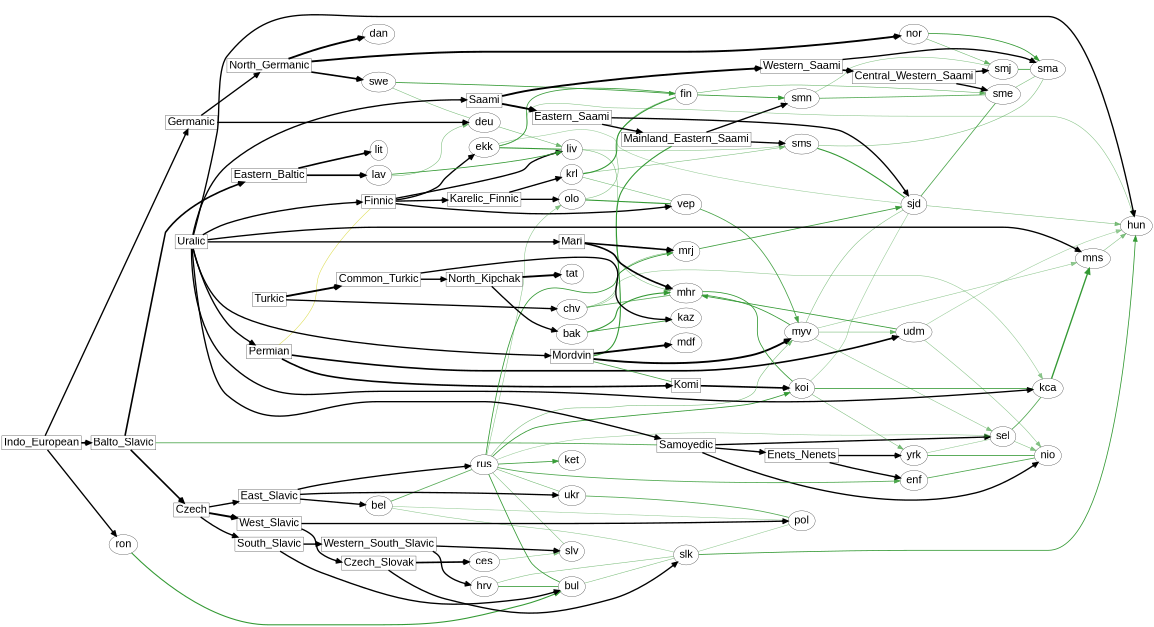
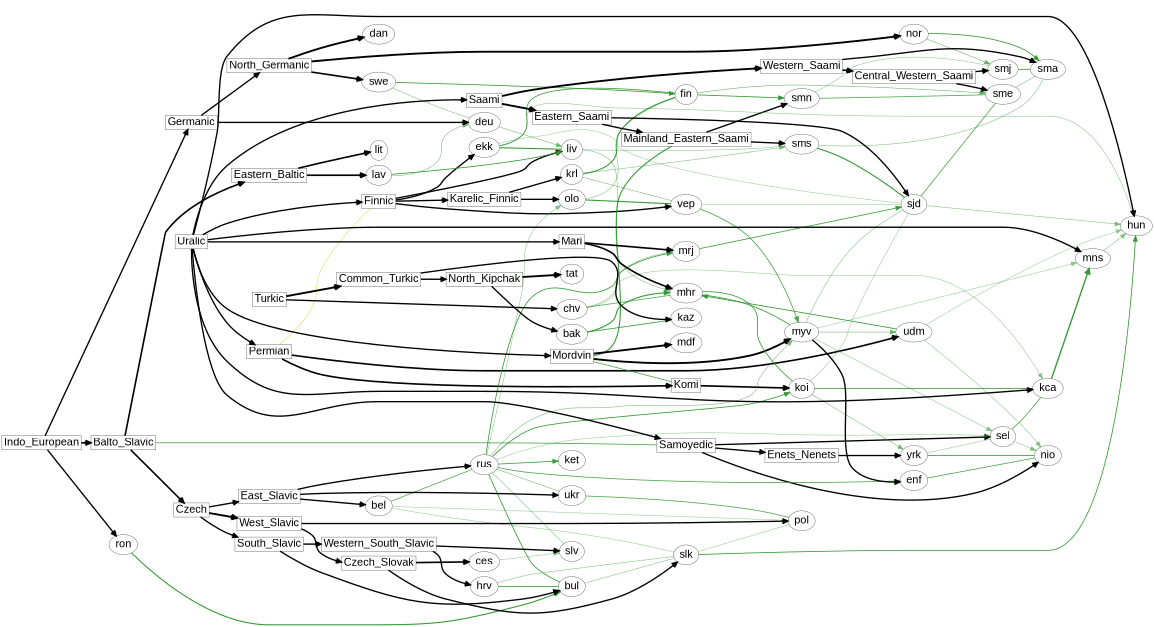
  digraph {
    rankdir=LR
    splines=true
    node [fontcolor=black fontname=Arial fontsize=40]
    edge [arrowsize=2 color="#000000ff" penwidth=5]
    Finnic [height=0.05 shape=box width=0.1]
    Permian [height=0.05 shape=box width=0.1]
    Balto_Slavic [height=0.05 shape=box width=0.1]
    Samoyedic [height=0.05 shape=box width=0.1]
    Komi [height=0.05 shape=box width=0.1]
    Mainland_Eastern_Saami [height=0.05 shape=box width=0.1]
    Mordvin [height=0.05 shape=box width=0.1]
    bak [height=0.05 width=0.1]
    kaz [height=0.05 width=0.1]
    bel [height=0.05 width=0.1]
    pol [height=0.05 width=0.1]
    rus [height=0.05 width=0.1]
    slk [height=0.05 width=0.1]
    bul [height=0.05 width=0.1]
    chv [height=0.05 width=0.1]
    mhr [height=0.05 width=0.1]
    mrj [height=0.05 width=0.1]
    deu [height=0.05 width=0.1]
    ekk [height=0.05 width=0.1]
    fin [height=0.05 width=0.1]
    liv [height=0.05 width=0.1]
    sjd [height=0.05 width=0.1]
    enf [height=0.05 width=0.1]
    nio [height=0.05 width=0.1]
    hrv [height=0.05 width=0.1]
    kca [height=0.05 width=0.1]
    koi [height=0.05 width=0.1]
    krl [height=0.05 width=0.1]
    vep [height=0.05 width=0.1]
    sms [height=0.05 width=0.1]
    myv [height=0.05 width=0.1]
    olo [height=0.05 width=0.1]
    slv [height=0.05 width=0.1]
    ukr [height=0.05 width=0.1]
    sel [height=0.05 width=0.1]
    sme [height=0.05 width=0.1]
    sma [height=0.05 width=0.1]
    smj [height=0.05 width=0.1]
    smn [height=0.05 width=0.1]
    swe [height=0.05 width=0.1]
    yrk [height=0.05 width=0.1]
    ces [height=0.05 width=0.1]
    hun [height=0.05 width=0.1]
    mns [height=0.05 width=0.1]
    ket [height=0.05 width=0.1]
    lav [height=0.05 width=0.1]
    udm [height=0.05 width=0.1]
    nor [height=0.05 width=0.1]
    ron [height=0.05 width=0.1]
    Eastern_Baltic [height=0.05 shape=box width=0.1]
    n51 [height=0.05 label=Czech shape=box width=0.1]
    Central_Western_Saami [height=0.05 shape=box width=0.1]
    Common_Turkic [height=0.05 shape=box width=0.1]
    North_Kipchak [height=0.05 shape=box width=0.1]
    Czech_Slovak [height=0.05 shape=box width=0.1]
    East_Slavic [height=0.05 shape=box width=0.1]
    lit [height=0.05 width=0.1]
    Eastern_Saami [height=0.05 shape=box width=0.1]
    Enets_Nenets [height=0.05 shape=box width=0.1]
    Karelic_Finnic [height=0.05 shape=box width=0.1]
    Germanic [height=0.05 shape=box width=0.1]
    North_Germanic [height=0.05 shape=box width=0.1]
    Indo_European [height=0.05 shape=box width=0.1]
    Mari [height=0.05 shape=box width=0.1]
    mdf [height=0.05 width=0.1]
    dan [height=0.05 width=0.1]
    tat [height=0.05 width=0.1]
    Saami [height=0.05 shape=box width=0.1]
    Western_Saami [height=0.05 shape=box width=0.1]
    South_Slavic [height=0.05 shape=box width=0.1]
    West_Slavic [height=0.05 shape=box width=0.1]
    Western_South_Slavic [height=0.05 shape=box width=0.1]
    Turkic [height=0.05 shape=box width=0.1]
    Uralic [height=0.05 shape=box width=0.1]
    subgraph sub_1 {
      Finnic
      Permian
    }
    subgraph sub_2 {
      Balto_Slavic
      Samoyedic
      Komi
      Mainland_Eastern_Saami
      Mordvin
      bak
      kaz
      bel
      pol
      rus
      slk
      bul
      chv
      mhr
      mrj
      deu
      ekk
      fin
      liv
      sjd
      enf
      nio
      hrv
      kca
      koi
      krl
      vep
      sms
      myv
      olo
      slv
      ukr
      sel
      sme
      sma
      smj
      smn
      swe
      yrk
    }
    subgraph sub_3 {
      bak
      rus
      slk
      bul
      chv
      mhr
      mrj
      deu
      ekk
      fin
      liv
      sjd
      enf
      nio
      kca
      koi
      krl
      vep
      sms
      myv
      olo
      slv
      sel
      sme
      sma
      smj
      smn
      swe
      yrk
      ces
      hun
      mns
      ket
      lav
      udm
      nor
      ron
    }
    subgraph sub_4 {
      Finnic
      Permian
      Balto_Slavic
      Samoyedic
      Komi
      Mainland_Eastern_Saami
      Mordvin
      bak
      kaz
      bel
      pol
      rus
      slk
      bul
      chv
      mhr
      mrj
      deu
      ekk
      fin
      liv
      sjd
      enf
      nio
      hrv
      kca
      koi
      krl
      vep
      sms
      myv
      olo
      slv
      ukr
      sel
      sme
      sma
      smj
      smn
      swe
      yrk
      ces
      hun
      mns
      lav
      udm
      nor
      ron
      Eastern_Baltic
      n51
      Central_Western_Saami
      Common_Turkic
      North_Kipchak
      Czech_Slovak
      East_Slavic
      lit
      Eastern_Saami
      Enets_Nenets
      Karelic_Finnic
      Germanic
      North_Germanic
      Indo_European
      Mari
      mdf
      dan
      tat
      Saami
      Western_Saami
      South_Slavic
      West_Slavic
      Western_South_Slavic
      Turkic
      Uralic
    }
    Finnic -> ekk [arrowhead=vee]
    Finnic -> liv [arrowhead=vee]
    Finnic -> vep [arrowhead=vee]
    Finnic -> Karelic_Finnic [arrowhead=vee]
    Permian -> Finnic [color="#cccc00b1" dir=none penwidth=2 arrowsize=""]
    Permian -> Komi [arrowhead=vee penwidth=6]
    Permian -> udm [arrowhead=vee penwidth=6]
    Balto_Slavic -> Samoyedic [color="#339933e7" dir=none penwidth=3 arrowsize=""]
    Balto_Slavic -> Eastern_Baltic [arrowhead=vee penwidth=6]
    Balto_Slavic -> n51 [arrowhead=vee penwidth=6]
    Samoyedic -> nio [arrowhead=vee]
    Samoyedic -> sel [arrowhead=vee]
    Samoyedic -> Enets_Nenets [arrowhead=vee]
    Komi -> koi [arrowhead=vee penwidth=6]
    Mainland_Eastern_Saami -> sms [arrowhead=vee]
    Mainland_Eastern_Saami -> smn [arrowhead=vee]
    Mordvin -> Komi [color="#339933db" dir=none penwidth=3 arrowsize=""]
    Mordvin -> Mainland_Eastern_Saami [color="#339933ff" dir=none penwidth=4 arrowsize=""]
    Mordvin -> myv [arrowhead=vee penwidth=7]
    Mordvin -> mdf [arrowhead=vee penwidth=7]
    bak -> kaz [color="#339933ff" dir=none penwidth=3 arrowsize=""]
    bak -> mhr [color="#339933ff" penwidth=4]
    bel -> pol [color="#33993385" dir=none penwidth=2 arrowsize=""]
    bel -> rus [color="#339933d1" dir=none penwidth=3 arrowsize=""]
    bel -> slk [color="#3399338e" dir=none penwidth=2 arrowsize=""]
    rus -> bul [color="#339933ff" dir=none penwidth=3 arrowsize=""]
    rus -> mrj [color="#339933ff" penwidth=3]
    rus -> enf [color="#339933dd" penwidth=3]
    rus -> koi [color="#339933ff" penwidth=3]
    rus -> myv [color="#339933b0" penwidth=2]
    rus -> olo [color="#33993395" penwidth=2]
    rus -> slv [color="#339933a2" dir=none penwidth=2 arrowsize=""]
    rus -> ukr [color="#339933b9" dir=none penwidth=2 arrowsize=""]
    rus -> sel [color="#33993384" penwidth=2]
    rus -> ket [color="#339933f6" penwidth=3]
    slk -> pol [color="#3399338a" dir=none penwidth=2 arrowsize=""]
    slk -> hun [color="#339933ff" penwidth=3]
    bul -> slk [color="#339933a3" dir=none penwidth=2 arrowsize=""]
    chv -> mhr [color="#339933cc" dir=none penwidth=3 arrowsize=""]
    chv -> mrj [color="#339933ae" dir=none penwidth=2 arrowsize=""]
    chv -> kca [color="#3399338b" penwidth=2]
    mhr -> koi [color="#339933ff" dir=none penwidth=3 arrowsize=""]
    mhr -> myv [color="#339933ff" dir=none penwidth=3 arrowsize=""]
    mrj -> sjd [color="#339933f4" penwidth=3]
    deu -> liv [color="#339933b3" penwidth=2]
    ekk -> fin [color="#339933f5" dir=none penwidth=3 arrowsize=""]
    ekk -> liv [color="#339933ff" dir=none penwidth=4 arrowsize=""]
    ekk -> sjd [color="#33993382" dir=none penwidth=2 arrowsize=""]
    ekk -> hun [color="#33993398" penwidth=2]
    fin -> sme [color="#339933c9" penwidth=2]
    fin -> smn [color="#339933ff" penwidth=3]
    liv -> mhr [color="#339933aa" penwidth=2]
    liv -> sms [color="#33993397" dir=none penwidth=2 arrowsize=""]
    sjd -> sme [color="#339933de" dir=none penwidth=3 arrowsize=""]
    sjd -> hun [color="#339933a1" penwidth=2]
    enf -> nio [color="#339933dd" dir=none penwidth=3 arrowsize=""]
    hrv -> slk [color="#339933a4" dir=none penwidth=2 arrowsize=""]
    hrv -> bul [color="#339933ff" dir=none penwidth=3 arrowsize=""]
    kca -> mns [color="#339933ff"]
    koi -> sjd [color="#33993387" dir=none penwidth=2 arrowsize=""]
    koi -> kca [color="#339933ff" dir=none penwidth=3 arrowsize=""]
    koi -> yrk [color="#339933aa" penwidth=2]
    krl -> fin [color="#339933ff" dir=none penwidth=4 arrowsize=""]
    krl -> vep [color="#339933b7" dir=none penwidth=2 arrowsize=""]
    krl -> sms [color="#339933a6" penwidth=2]
+   vep -> sjd [color="#3399338f" dir=none penwidth=2 arrowsize=""]
    vep -> myv [color="#339933e6" penwidth=3]
    sms -> sjd [color="#339933ff" dir=none penwidth=4 arrowsize=""]
    sms -> sma [color="#339933a8" dir=none penwidth=2 arrowsize=""]
    myv -> sjd [color="#339933a1" dir=none penwidth=2 arrowsize=""]
    myv -> sel [color="#33993395" penwidth=2]
    myv -> mns [color="#3399338c" penwidth=2]
    myv -> udm [color="#339933b9" penwidth=2]
    olo -> fin [color="#339933a1" dir=none penwidth=2 arrowsize=""]
    olo -> vep [color="#339933ff" dir=none penwidth=4 arrowsize=""]
    ukr -> pol [color="#339933d8" dir=none penwidth=3 arrowsize=""]
    sel -> nio [color="#33993399" penwidth=2]
    sel -> kca [color="#339933dc" dir=none penwidth=3 arrowsize=""]
    sme -> sma [color="#339933ae" dir=none penwidth=2 arrowsize=""]
    smj -> sma [color="#339933ff" dir=none penwidth=3 arrowsize=""]
    smn -> sme [color="#339933d6" dir=none penwidth=3 arrowsize=""]
    smn -> smj [color="#33993396" dir=none penwidth=2 arrowsize=""]
    swe -> deu [color="#339933a8" dir=none penwidth=2 arrowsize=""]
    swe -> fin [color="#339933ff" penwidth=3]
    yrk -> nio [color="#339933ff" dir=none penwidth=3 arrowsize=""]
    yrk -> sel [color="#3399338a" dir=none penwidth=2 arrowsize=""]
    ces -> slv [color="#3399338e" penwidth=2]
    mns -> hun [color="#3399339c" penwidth=2]
    lav -> deu [color="#339933a9" penwidth=2]
    lav -> liv [color="#339933ff" penwidth=3]
    udm -> mhr [color="#339933ff" penwidth=3]
    udm -> nio [color="#33993395" penwidth=2]
    udm -> hun [color="#33993382" penwidth=2]
    nor -> sma [color="#339933ff" penwidth=3]
    nor -> smj [color="#339933bf" penwidth=2]
    ron -> bul [color="#339933ff" penwidth=4]
    Eastern_Baltic -> lav [arrowhead=vee penwidth=6]
    Eastern_Baltic -> lit [arrowhead=vee penwidth=6]
    n51 -> East_Slavic [arrowhead=vee]
    n51 -> South_Slavic [arrowhead=vee]
    n51 -> West_Slavic [arrowhead=vee penwidth=7]
    Central_Western_Saami -> sme [arrowhead=vee]
    Central_Western_Saami -> smj [arrowhead=vee]
    Common_Turkic -> kaz [arrowhead=vee]
    Common_Turkic -> North_Kipchak [arrowhead=vee]
    North_Kipchak -> bak [arrowhead=vee]
    North_Kipchak -> tat [arrowhead=vee penwidth=7]
    Czech_Slovak -> slk [arrowhead=vee]
    Czech_Slovak -> ces [arrowhead=vee penwidth=6]
    East_Slavic -> bel [arrowhead=vee]
    East_Slavic -> rus [arrowhead=vee]
    East_Slavic -> ukr [arrowhead=vee]
    Eastern_Saami -> Mainland_Eastern_Saami [arrowhead=vee]
    Eastern_Saami -> sjd [arrowhead=vee]
-   Enets_Nenets -> enf [arrowhead=vee]
+   myv -> enf [arrowhead=vee]
    Enets_Nenets -> yrk [arrowhead=vee]
    Karelic_Finnic -> krl [arrowhead=vee]
    Karelic_Finnic -> olo [arrowhead=vee]
    Germanic -> deu [arrowhead=vee]
    Germanic -> North_Germanic [arrowhead=vee]
    North_Germanic -> swe [arrowhead=vee penwidth=6]
    North_Germanic -> nor [arrowhead=vee penwidth=7]
    North_Germanic -> dan [arrowhead=vee penwidth=7]
    Indo_European -> Balto_Slavic [arrowhead=vee penwidth=6]
    Indo_European -> ron [arrowhead=vee]
    Indo_European -> Germanic [arrowhead=vee]
    Mari -> mhr [arrowhead=vee penwidth=6]
    Mari -> mrj [arrowhead=vee penwidth=6]
    Saami -> Eastern_Saami [arrowhead=vee penwidth=7]
    Saami -> Western_Saami [arrowhead=vee penwidth=7]
    Western_Saami -> sma [arrowhead=vee]
    Western_Saami -> Central_Western_Saami [arrowhead=vee penwidth=6]
-   South_Slavic -> bul [arrowhead=vee]
+   South_Slavic -> bul [arrowhead=normal]
    South_Slavic -> Western_South_Slavic [arrowhead=vee]
    West_Slavic -> pol [arrowhead=vee]
    West_Slavic -> Czech_Slovak [arrowhead=vee]
    Western_South_Slavic -> hrv [arrowhead=vee]
    Western_South_Slavic -> slv [arrowhead=vee]
    Turkic -> chv [arrowhead=vee]
    Turkic -> Common_Turkic [arrowhead=vee penwidth=7]
    Uralic -> Finnic [arrowhead=vee]
    Uralic -> Permian [arrowhead=vee]
    Uralic -> Samoyedic [arrowhead=vee]
    Uralic -> Mordvin [arrowhead=vee]
    Uralic -> kca [arrowhead=vee]
    Uralic -> hun [arrowhead=vee]
    Uralic -> mns [arrowhead=vee]
    Uralic -> Mari [arrowhead=vee]
    Uralic -> Saami [arrowhead=vee]
  }
